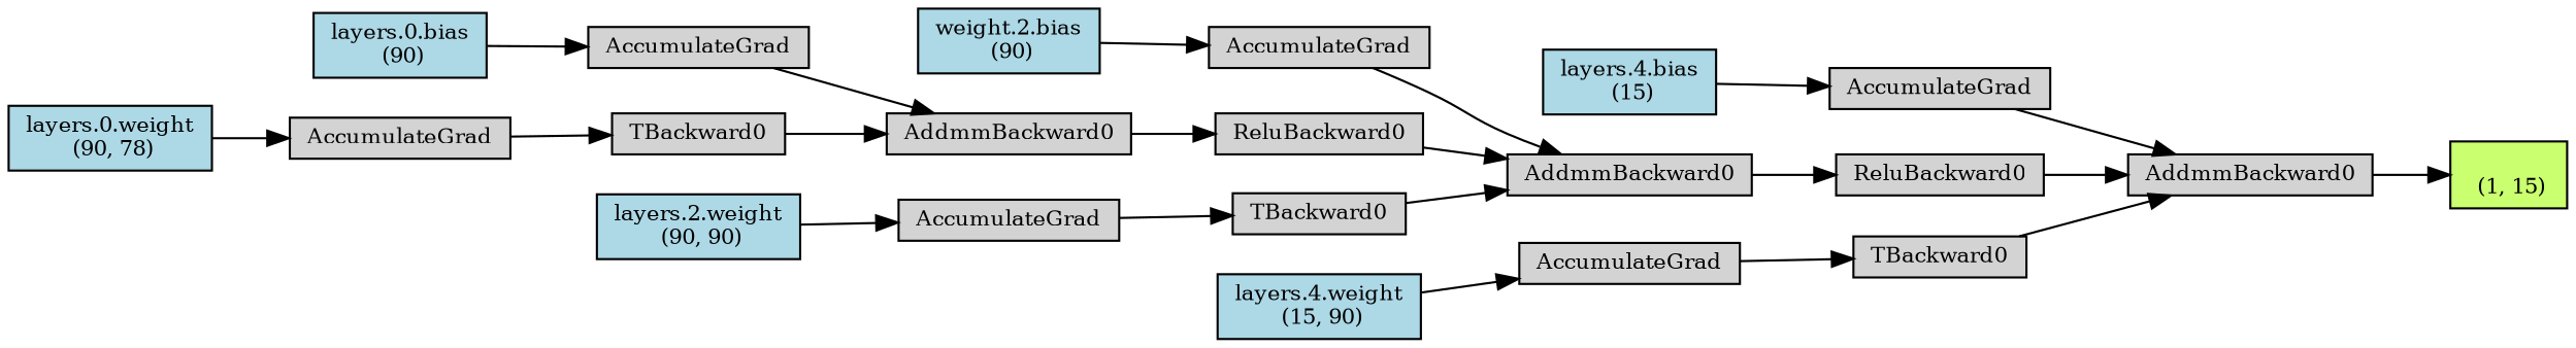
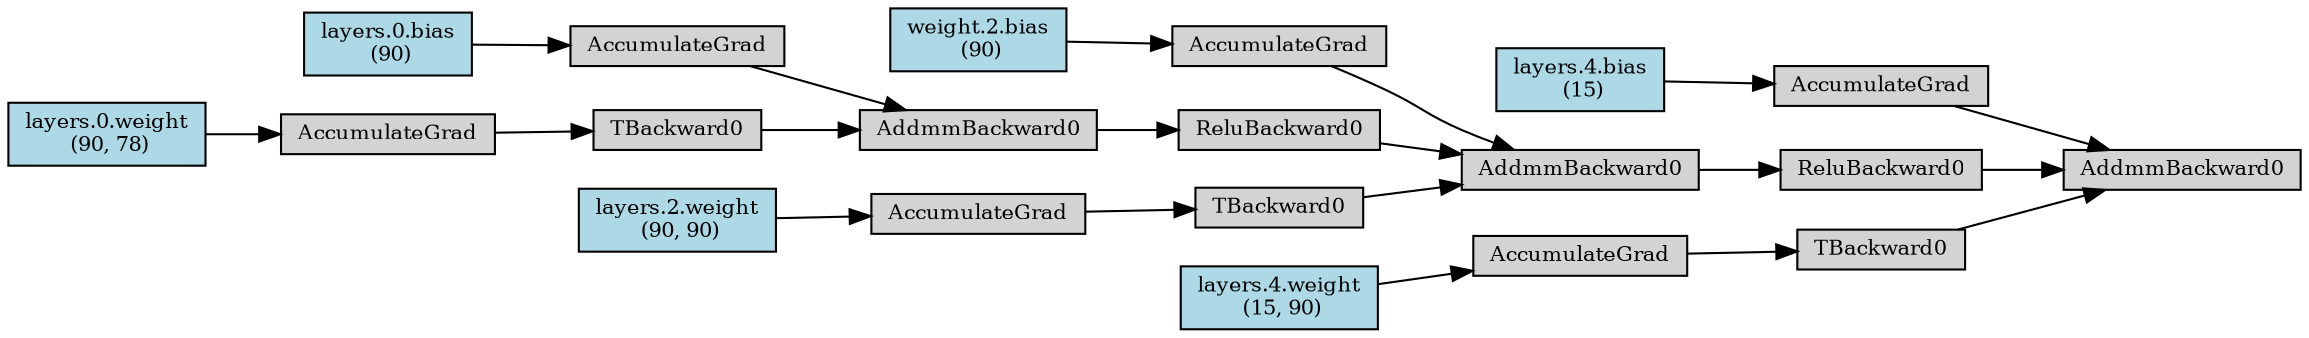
  digraph {
    fontname="DejaVu Serif"
    rankdir=LR
    node [align=left fontname="DejaVu Serif" fontsize=10 ranksep=0.1 shape=box style=filled]
    edge [fontname="DejaVu Serif"]
-   n1 [fillcolor=darkolivegreen1 height=0.2 label="\n (1, 15)"]
    n2 [height=0.2 label=AddmmBackward0]
    n3 [height=0.2 label=AccumulateGrad]
    n4 [fillcolor=lightblue height=0.2 label="layers.4.bias\n (15)"]
    n5 [height=0.2 label=ReluBackward0]
    n6 [height=0.2 label=AddmmBackward0]
    n7 [height=0.2 label=AccumulateGrad]
    n8 [fillcolor=lightblue height=0.2 label="weight.2.bias\n (90)"]
    n9 [height=0.2 label=ReluBackward0]
    n10 [height=0.2 label=AddmmBackward0]
    n11 [height=0.2 label=AccumulateGrad]
    n12 [fillcolor=lightblue height=0.2 label="layers.0.bias\n (90)"]
    n13 [height=0.2 label=TBackward0]
    n14 [height=0.2 label=AccumulateGrad]
    n15 [fillcolor=lightblue height=0.2 label="layers.0.weight\n (90, 78)"]
    n16 [height=0.2 label=TBackward0]
    n17 [height=0.2 label=AccumulateGrad]
    n18 [fillcolor=lightblue height=0.2 label="layers.2.weight\n (90, 90)"]
    n19 [height=0.2 label=TBackward0]
    n20 [height=0.2 label=AccumulateGrad]
    n21 [fillcolor=lightblue height=0.2 label="layers.4.weight\n (15, 90)"]
-   n2 -> n1
    n3 -> n2
    n4 -> n3
    n5 -> n2
    n6 -> n5
    n7 -> n6
    n8 -> n7
    n9 -> n6
    n10 -> n9
    n11 -> n10
    n12 -> n11
    n13 -> n10
    n14 -> n13
    n15 -> n14
    n16 -> n6
    n17 -> n16
    n18 -> n17
    n19 -> n2
    n20 -> n19
    n21 -> n20
  }
